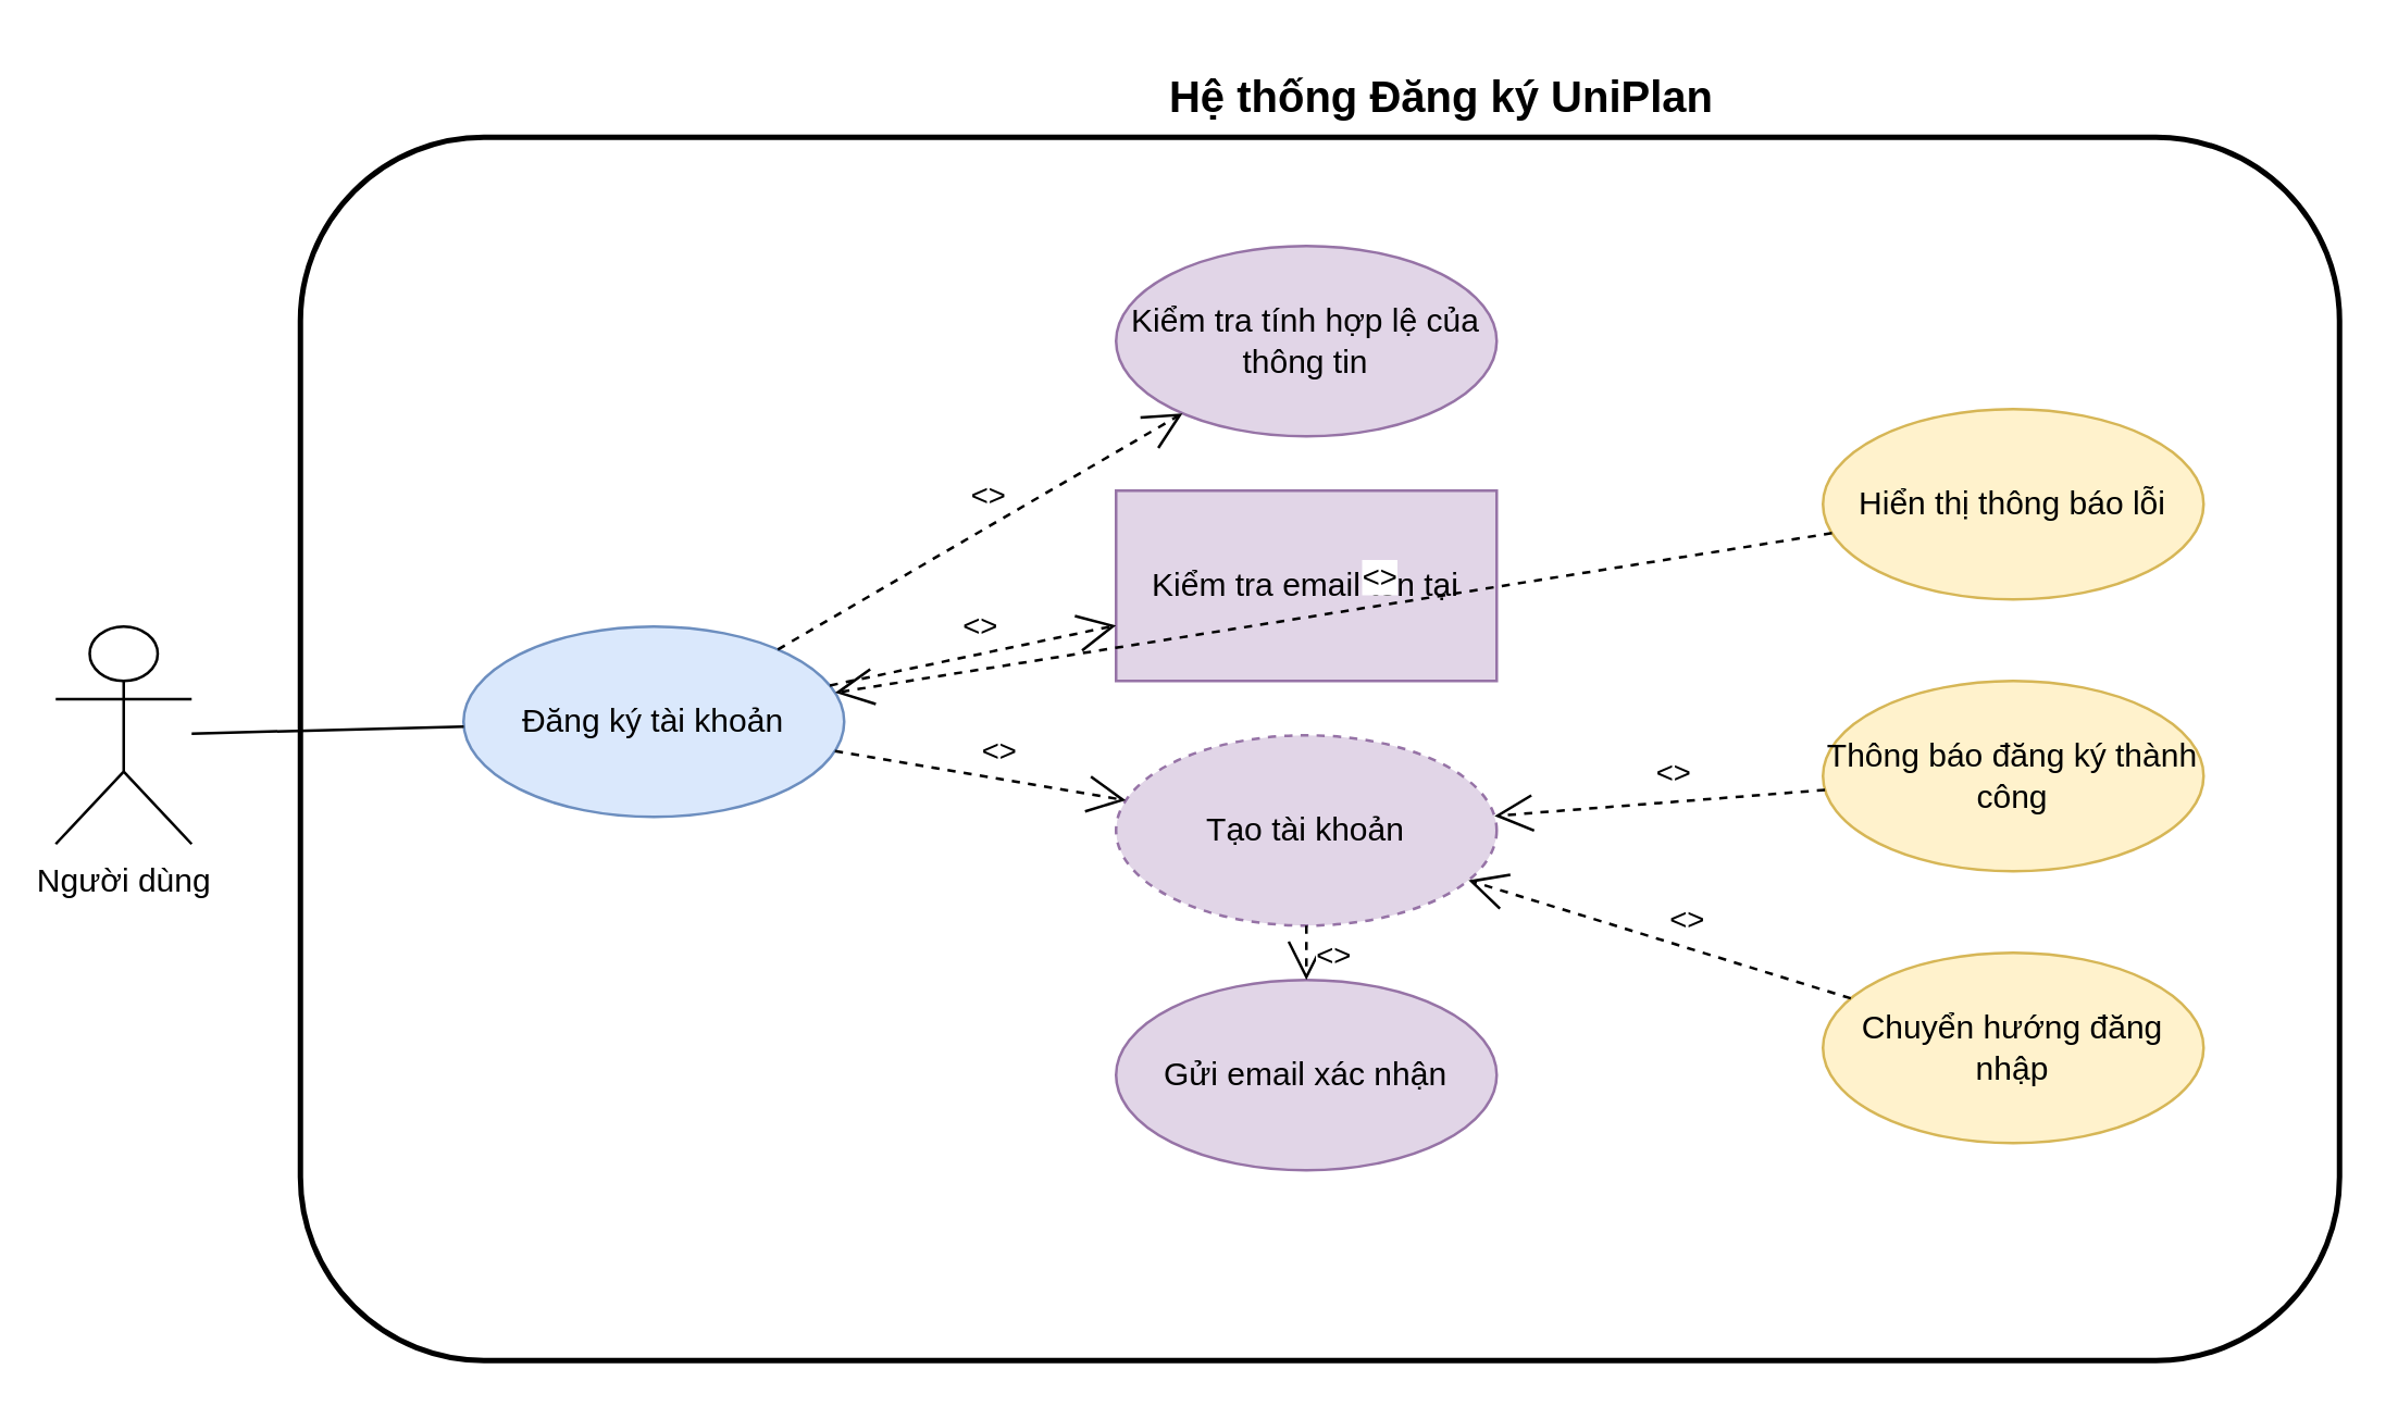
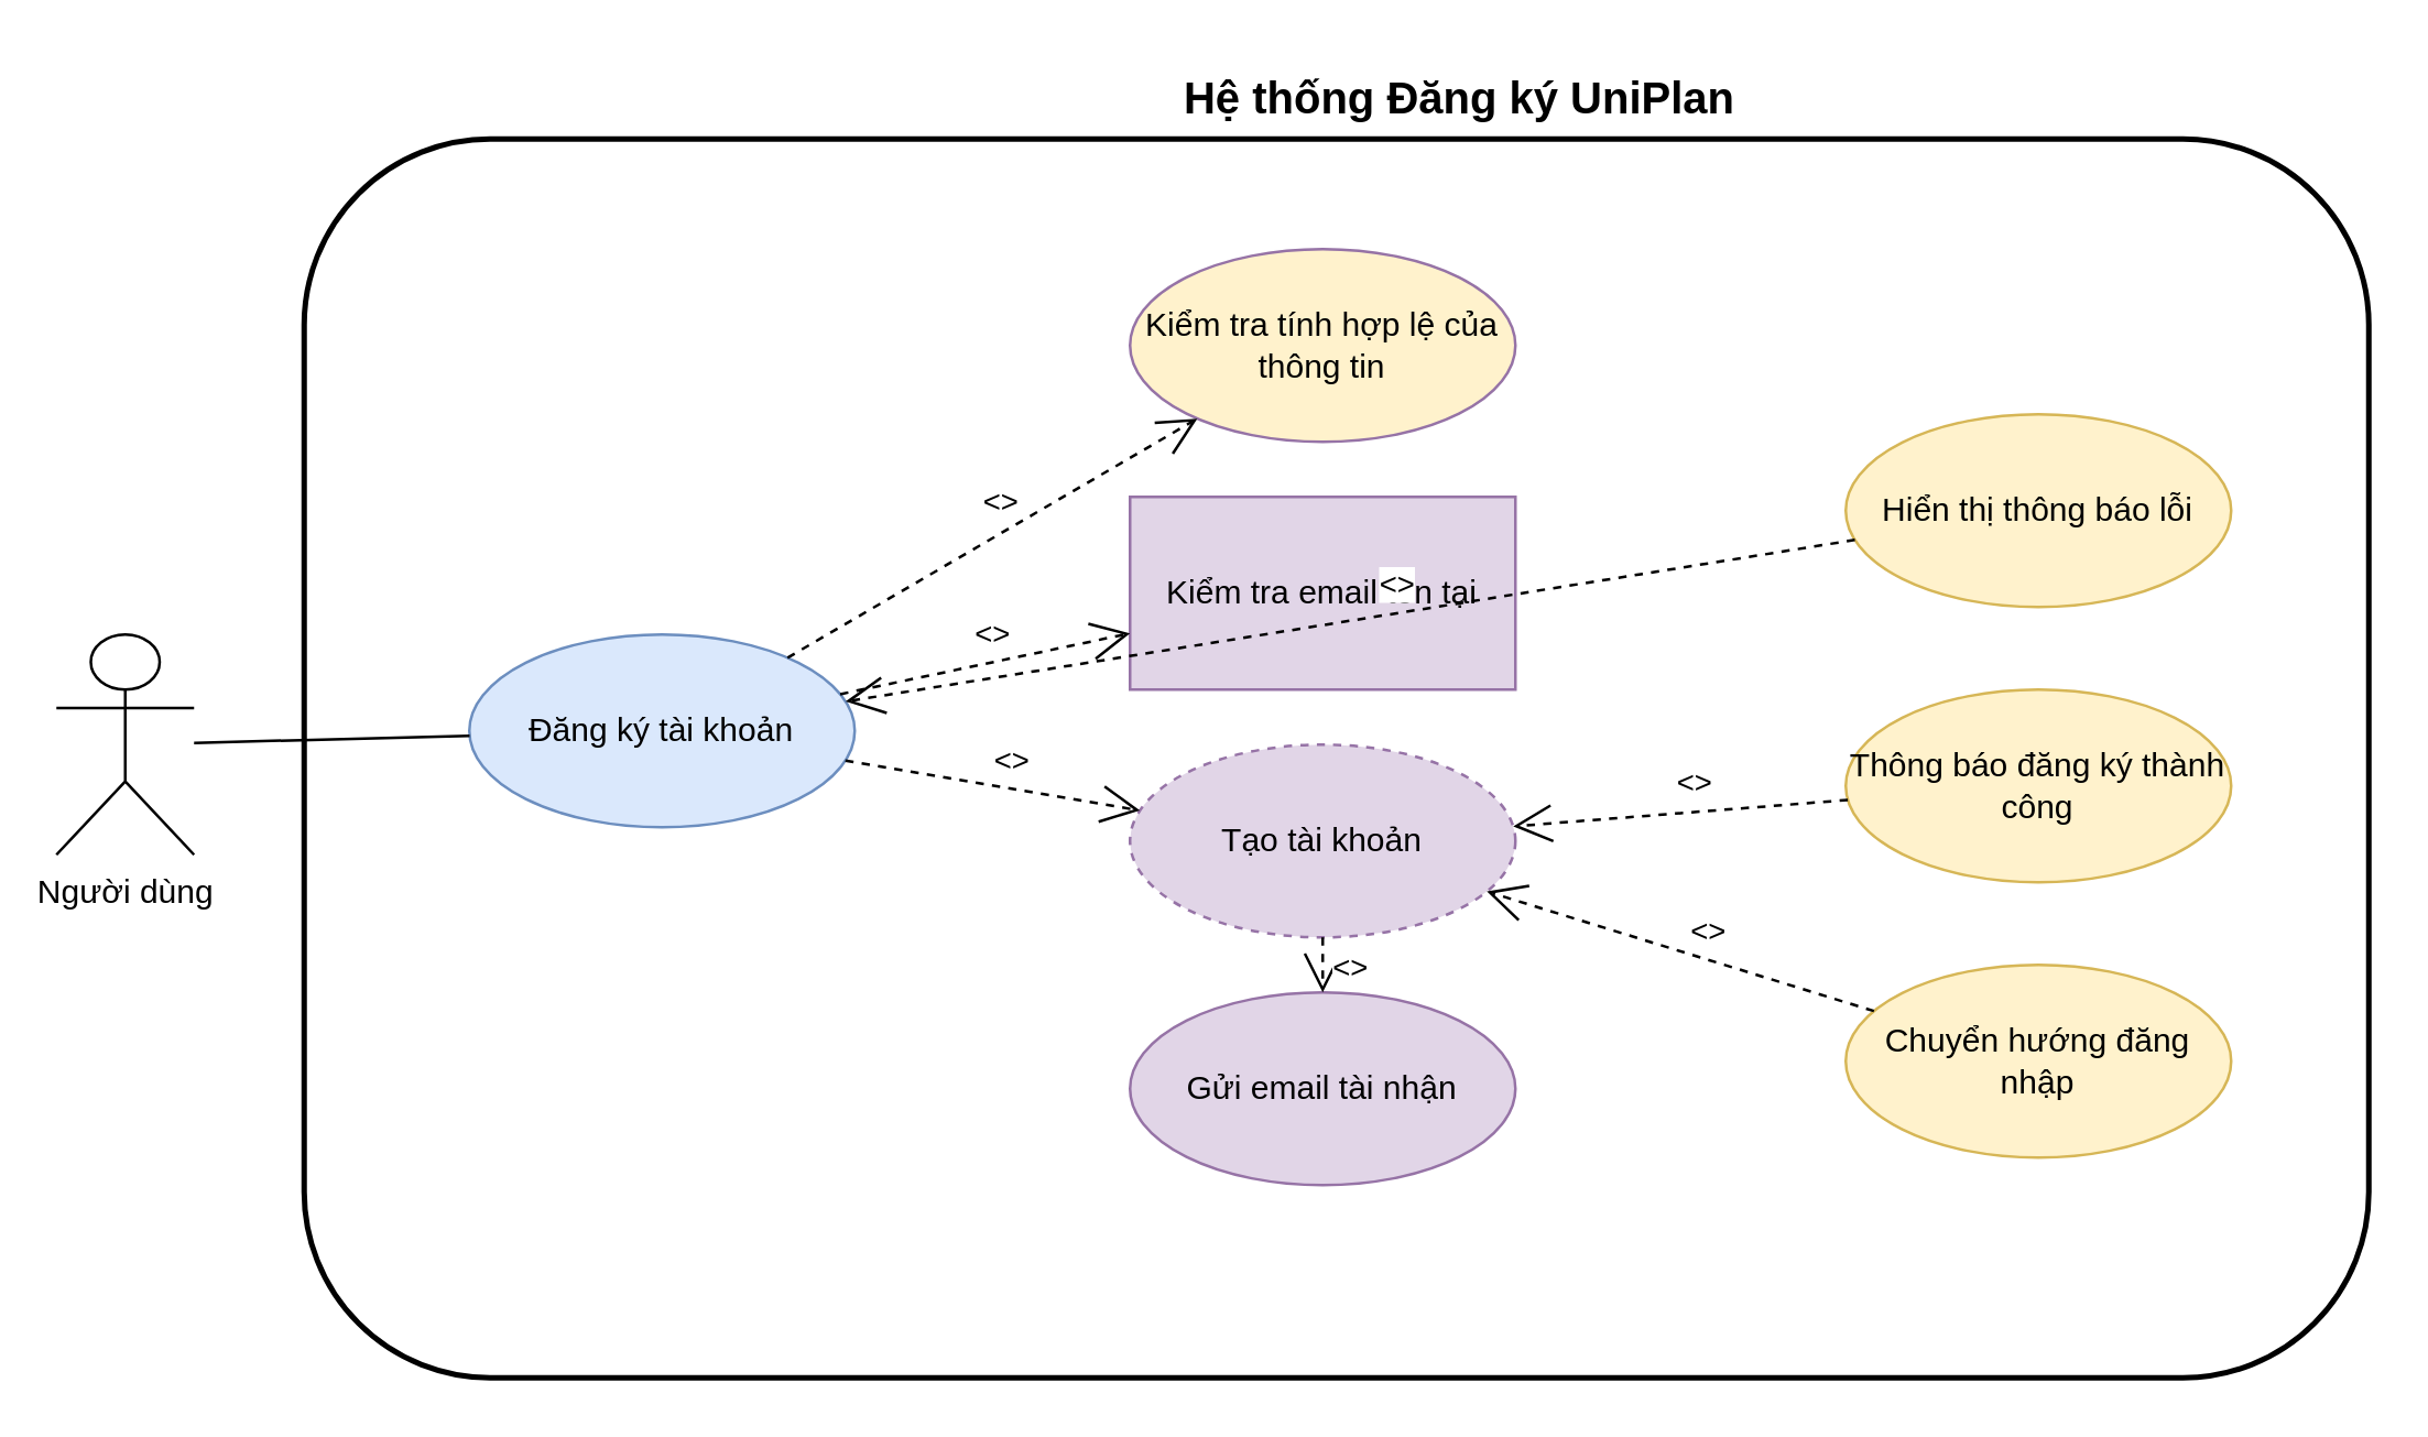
  <mxCell id="0" />
  <mxCell id="1" parent="0" />
  <mxCell id="2" value="Người dùng" style="shape=umlActor;verticalLabelPosition=bottom;verticalAlign=top;html=1;outlineConnect=0;" parent="1" vertex="1"><mxGeometry x="20" y="230" width="50" height="80" as="geometry" /></mxCell>
  <mxCell id="3" value="Hệ thống Đăng ký UniPlan" style="text;html=1;strokeColor=none;fillColor=none;align=center;verticalAlign=middle;whiteSpace=wrap;rounded=0;fontSize=16;fontStyle=1;" parent="1" vertex="1"><mxGeometry x="390" y="20" width="280" height="30" as="geometry" /></mxCell>
  <mxCell id="4" value="" style="rounded=1;whiteSpace=wrap;html=1;strokeWidth=2;fillColor=none;dashed=0;strokeColor=#000000;fontStyle=1;fontSize=14;" parent="1" vertex="1"><mxGeometry x="110" y="50" width="750" height="450" as="geometry" /></mxCell>
  <mxCell id="5" value="Đăng ký tài khoản" style="ellipse;whiteSpace=wrap;html=1;fillColor=#dae8fc;strokeColor=#6c8ebf;" parent="1" vertex="1"><mxGeometry x="170" y="230" width="140" height="70" as="geometry" /></mxCell>
- <mxCell id="6" value="Kiểm tra tính hợp lệ của thông tin" style="ellipse;whiteSpace=wrap;html=1;fillColor=#e1d5e7;strokeColor=#9673a6;" parent="1" vertex="1"><mxGeometry x="410" y="90" width="140" height="70" as="geometry" /></mxCell>
+ <mxCell id="6" value="Kiểm tra tính hợp lệ của thông tin" style="ellipse;whiteSpace=wrap;html=1;fillColor=#fff2cc;strokeColor=#9673a6;" parent="1" vertex="1"><mxGeometry x="410" y="90" width="140" height="70" as="geometry" /></mxCell>
  <mxCell id="7" value="Kiểm tra email tồn tại" style="whiteSpace=wrap;html=1;fillColor=#e1d5e7;strokeColor=#9673a6;rounded=0;" parent="1" vertex="1"><mxGeometry x="410" y="180" width="140" height="70" as="geometry" /></mxCell>
  <mxCell id="8" value="Tạo tài khoản" style="ellipse;whiteSpace=wrap;html=1;fillColor=#e1d5e7;strokeColor=#9673a6;dashed=1;" parent="1" vertex="1"><mxGeometry x="410" y="270" width="140" height="70" as="geometry" /></mxCell>
- <mxCell id="9" value="Gửi email xác nhận" style="ellipse;whiteSpace=wrap;html=1;fillColor=#e1d5e7;strokeColor=#9673a6;" parent="1" vertex="1"><mxGeometry x="410" y="360" width="140" height="70" as="geometry" /></mxCell>
+ <mxCell id="9" value="Gửi email tài nhận" style="ellipse;whiteSpace=wrap;html=1;fillColor=#e1d5e7;strokeColor=#9673a6;" parent="1" vertex="1"><mxGeometry x="410" y="360" width="140" height="70" as="geometry" /></mxCell>
  <mxCell id="10" value="Hiển thị thông báo lỗi" style="ellipse;whiteSpace=wrap;html=1;fillColor=#fff2cc;strokeColor=#d6b656;" parent="1" vertex="1"><mxGeometry x="670" y="150" width="140" height="70" as="geometry" /></mxCell>
  <mxCell id="11" value="Thông báo đăng ký thành công" style="ellipse;whiteSpace=wrap;html=1;fillColor=#fff2cc;strokeColor=#d6b656;" parent="1" vertex="1"><mxGeometry x="670" y="250" width="140" height="70" as="geometry" /></mxCell>
  <mxCell id="12" value="Chuyển hướng đăng nhập" style="ellipse;whiteSpace=wrap;html=1;fillColor=#fff2cc;strokeColor=#d6b656;" parent="1" vertex="1"><mxGeometry x="670" y="350" width="140" height="70" as="geometry" /></mxCell>
  <mxCell id="13" value="" style="endArrow=none;html=1;rounded=0;" parent="1" source="2" target="5" edge="1"><mxGeometry width="50" height="50" relative="1" as="geometry"><mxPoint x="70" y="290" as="sourcePoint" /><mxPoint x="170" y="265" as="targetPoint" /></mxGeometry></mxCell>
  <mxCell id="14" value="&lt;&lt;include&gt;&gt;" style="endArrow=open;endSize=12;dashed=1;html=1;rounded=0;labelPosition=center;verticalLabelPosition=middle;align=center;verticalAlign=middle;" parent="1" source="5" target="6" edge="1"><mxGeometry x="0.1" y="10" width="100" height="100" relative="1" as="geometry"><mxPoint x="310" y="265" as="sourcePoint" /><mxPoint x="410" y="125" as="targetPoint" /><mxPoint as="offset" /></mxGeometry></mxCell>
  <mxCell id="15" value="&lt;&lt;include&gt;&gt;" style="endArrow=open;endSize=12;dashed=1;html=1;rounded=0;labelPosition=center;verticalLabelPosition=middle;align=center;verticalAlign=middle;" parent="1" source="5" target="7" edge="1"><mxGeometry x="0.1" y="10" width="100" height="100" relative="1" as="geometry"><mxPoint x="310" y="265" as="sourcePoint" /><mxPoint x="410" y="215" as="targetPoint" /><mxPoint as="offset" /></mxGeometry></mxCell>
  <mxCell id="16" value="&lt;&lt;include&gt;&gt;" style="endArrow=open;endSize=12;dashed=1;html=1;rounded=0;labelPosition=center;verticalLabelPosition=middle;align=center;verticalAlign=middle;" parent="1" source="5" target="8" edge="1"><mxGeometry x="0.1" y="10" width="100" height="100" relative="1" as="geometry"><mxPoint x="310" y="265" as="sourcePoint" /><mxPoint x="410" y="305" as="targetPoint" /><mxPoint as="offset" /></mxGeometry></mxCell>
  <mxCell id="17" value="&lt;&lt;include&gt;&gt;" style="endArrow=open;endSize=12;dashed=1;html=1;rounded=0;labelPosition=center;verticalLabelPosition=middle;align=center;verticalAlign=middle;" parent="1" source="8" target="9" edge="1"><mxGeometry x="0.1" y="10" width="100" height="100" relative="1" as="geometry"><mxPoint x="480" y="340" as="sourcePoint" /><mxPoint x="480" y="360" as="targetPoint" /><mxPoint as="offset" /></mxGeometry></mxCell>
  <mxCell id="18" value="&lt;&lt;extend&gt;&gt;" style="endArrow=open;endSize=12;dashed=1;html=1;rounded=0;labelPosition=center;verticalLabelPosition=middle;align=center;verticalAlign=middle;" parent="1" source="10" target="5" edge="1"><mxGeometry x="-0.1" y="-10" width="100" height="100" relative="1" as="geometry"><mxPoint x="670" y="185" as="sourcePoint" /><mxPoint x="310" y="265" as="targetPoint" /><mxPoint as="offset" /></mxGeometry></mxCell>
  <mxCell id="19" value="&lt;&lt;extend&gt;&gt;" style="endArrow=open;endSize=12;dashed=1;html=1;rounded=0;labelPosition=center;verticalLabelPosition=middle;align=center;verticalAlign=middle;" parent="1" source="11" target="8" edge="1"><mxGeometry x="-0.1" y="-10" width="100" height="100" relative="1" as="geometry"><mxPoint x="670" y="285" as="sourcePoint" /><mxPoint x="550" y="305" as="targetPoint" /><mxPoint as="offset" /></mxGeometry></mxCell>
  <mxCell id="20" value="&lt;&lt;extend&gt;&gt;" style="endArrow=open;endSize=12;dashed=1;html=1;rounded=0;labelPosition=center;verticalLabelPosition=middle;align=center;verticalAlign=middle;" parent="1" source="12" target="8" edge="1"><mxGeometry x="-0.1" y="-10" width="100" height="100" relative="1" as="geometry"><mxPoint x="670" y="385" as="sourcePoint" /><mxPoint x="550" y="305" as="targetPoint" /><mxPoint as="offset" /></mxGeometry></mxCell>
